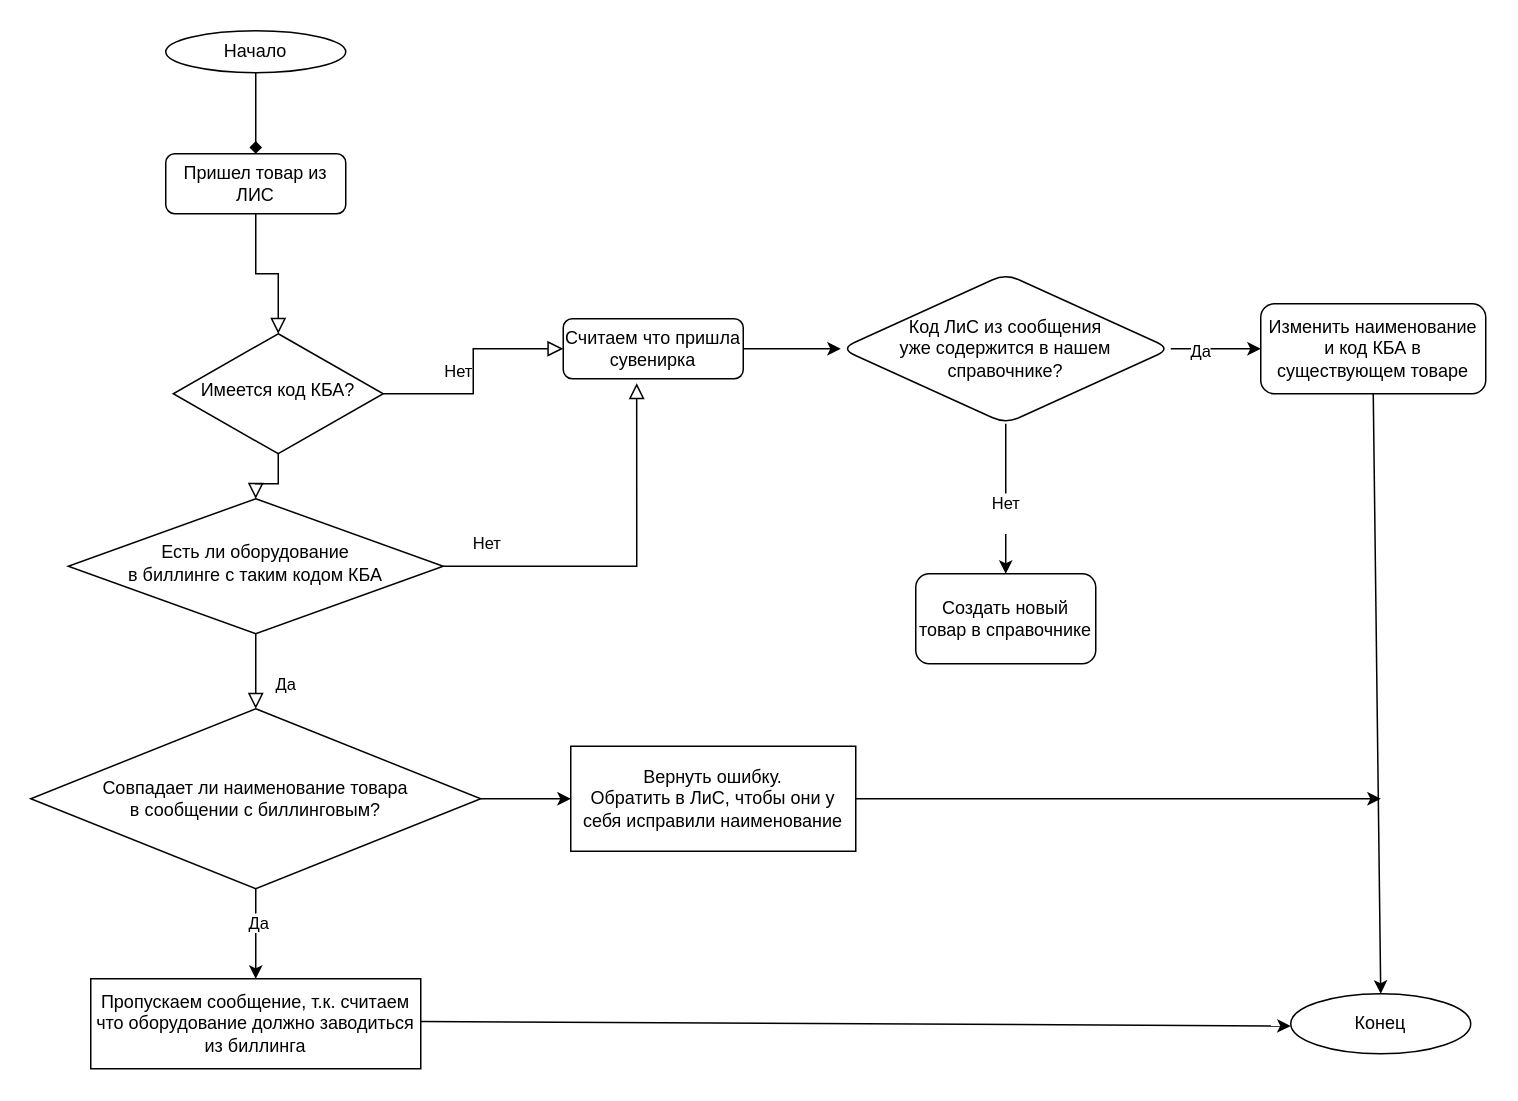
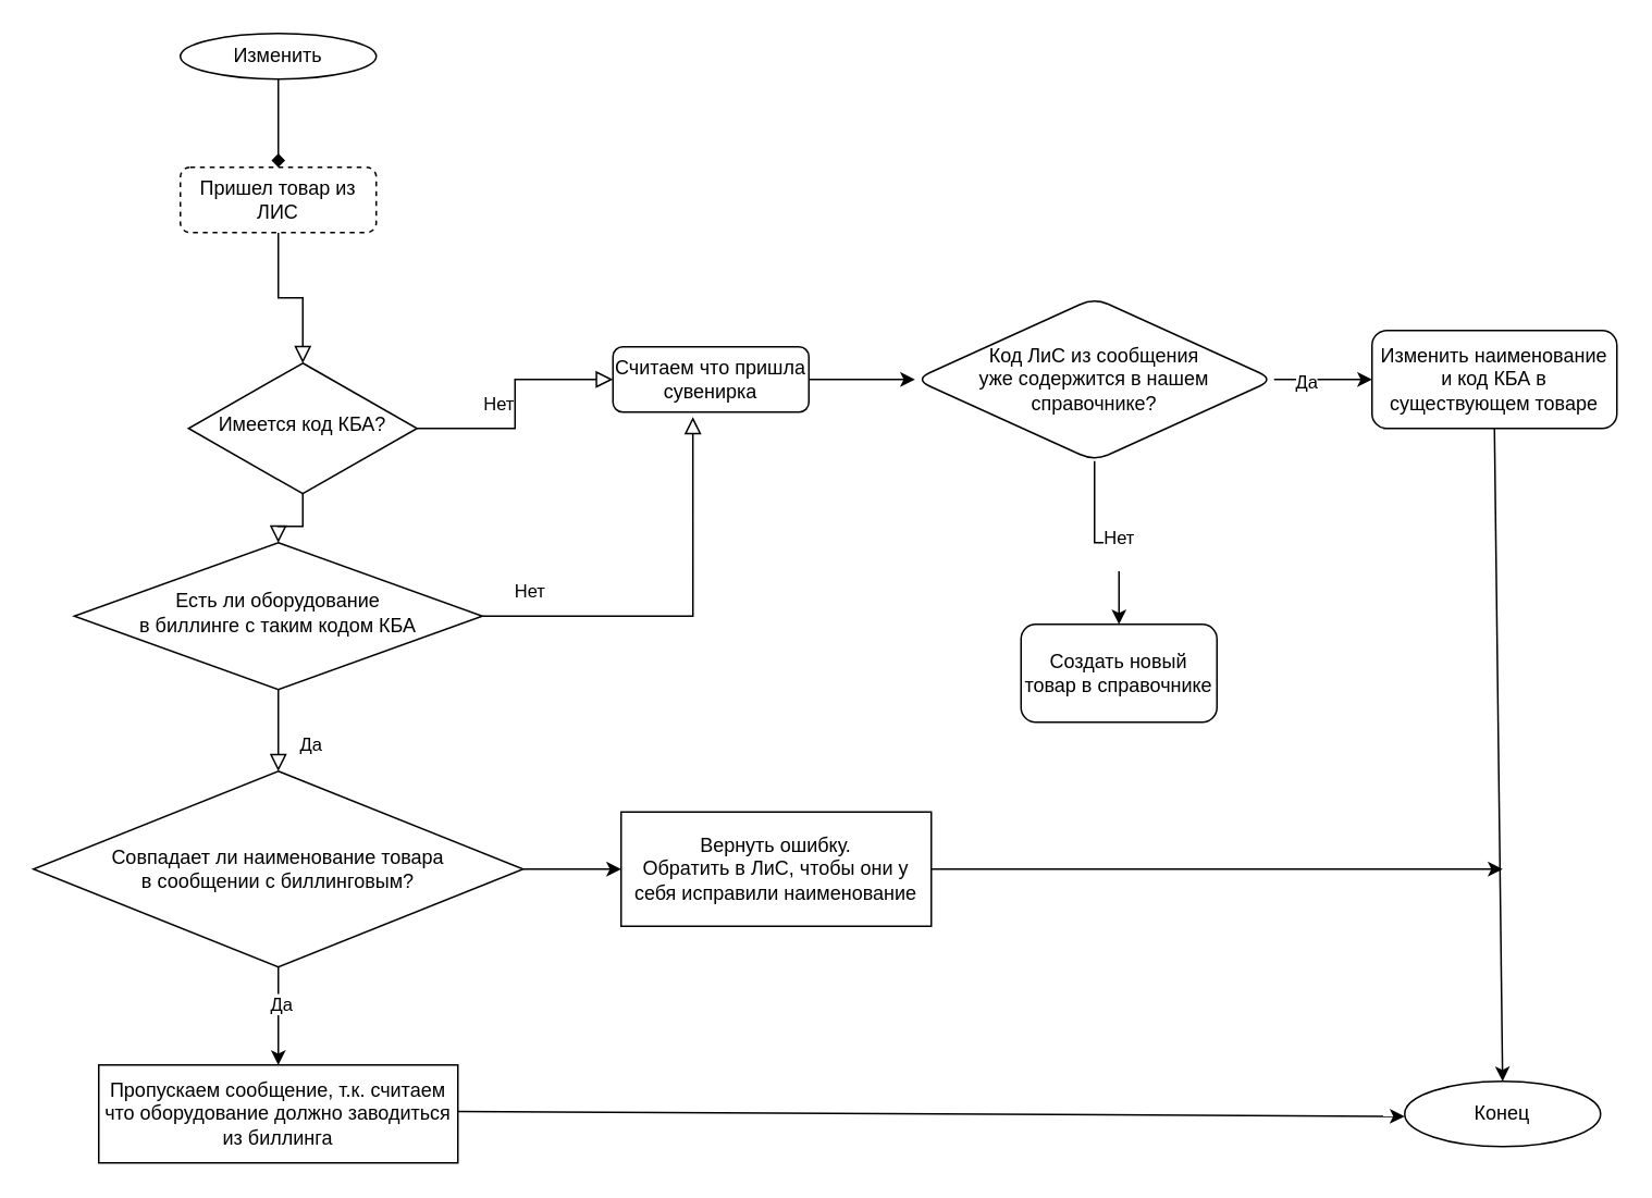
  <mxCell id="0" />
  <mxCell id="1" parent="0" />
  <mxCell id="2" value="" style="rounded=0;html=1;jettySize=auto;orthogonalLoop=1;fontSize=11;endArrow=block;endFill=0;endSize=8;strokeWidth=1;shadow=0;labelBackgroundColor=none;edgeStyle=orthogonalEdgeStyle;" parent="1" source="3" target="6" edge="1"><mxGeometry relative="1" as="geometry" /></mxCell>
- <mxCell id="3" value="Пришел товар из ЛИС" style="rounded=1;whiteSpace=wrap;html=1;fontSize=12;glass=0;strokeWidth=1;shadow=0;" parent="1" vertex="1"><mxGeometry x="110" y="102" width="120" height="40" as="geometry" /></mxCell>
+ <mxCell id="3" value="Пришел товар из ЛИС" style="rounded=1;whiteSpace=wrap;html=1;fontSize=12;glass=0;strokeWidth=1;shadow=0;dashed=1;" parent="1" vertex="1"><mxGeometry x="110" y="102" width="120" height="40" as="geometry" /></mxCell>
  <mxCell id="4" value="Да" style="rounded=0;html=1;jettySize=auto;orthogonalLoop=1;fontSize=11;endArrow=block;endFill=0;endSize=8;strokeWidth=1;shadow=0;labelBackgroundColor=none;edgeStyle=orthogonalEdgeStyle;" parent="1" source="6" target="11" edge="1"><mxGeometry y="20" relative="1" as="geometry"><mxPoint as="offset" /></mxGeometry></mxCell>
  <mxCell id="5" value="Нет" style="edgeStyle=orthogonalEdgeStyle;rounded=0;html=1;jettySize=auto;orthogonalLoop=1;fontSize=11;endArrow=block;endFill=0;endSize=8;strokeWidth=1;shadow=0;labelBackgroundColor=none;" parent="1" source="6" target="8" edge="1"><mxGeometry y="10" relative="1" as="geometry"><mxPoint as="offset" /></mxGeometry></mxCell>
  <mxCell id="6" value="Имеется код КБА?" style="rhombus;whiteSpace=wrap;html=1;shadow=0;fontFamily=Helvetica;fontSize=12;align=center;strokeWidth=1;spacing=6;spacingTop=-4;" parent="1" vertex="1"><mxGeometry x="115" y="222" width="140" height="80" as="geometry" /></mxCell>
  <mxCell id="7" value="" style="edgeStyle=orthogonalEdgeStyle;rounded=0;orthogonalLoop=1;jettySize=auto;html=1;" edge="1" parent="1" source="8" target="22"><mxGeometry relative="1" as="geometry" /></mxCell>
  <mxCell id="8" value="Считаем что пришла сувенирка" style="rounded=1;whiteSpace=wrap;html=1;fontSize=12;glass=0;strokeWidth=1;shadow=0;" parent="1" vertex="1"><mxGeometry x="375" y="212" width="120" height="40" as="geometry" /></mxCell>
  <mxCell id="9" value="Да" style="rounded=0;html=1;jettySize=auto;orthogonalLoop=1;fontSize=11;endArrow=block;endFill=0;endSize=8;strokeWidth=1;shadow=0;labelBackgroundColor=none;edgeStyle=orthogonalEdgeStyle;" parent="1" source="11" edge="1"><mxGeometry x="0.333" y="20" relative="1" as="geometry"><mxPoint as="offset" /><mxPoint x="170" y="472" as="targetPoint" /></mxGeometry></mxCell>
  <mxCell id="10" value="Нет" style="edgeStyle=orthogonalEdgeStyle;rounded=0;html=1;jettySize=auto;orthogonalLoop=1;fontSize=11;endArrow=block;endFill=0;endSize=8;strokeWidth=1;shadow=0;labelBackgroundColor=none;entryX=0.408;entryY=1.075;entryDx=0;entryDy=0;entryPerimeter=0;" parent="1" source="11" target="8" edge="1"><mxGeometry x="-0.768" y="15" relative="1" as="geometry"><mxPoint as="offset" /><mxPoint x="390" y="377" as="targetPoint" /></mxGeometry></mxCell>
  <mxCell id="11" value="Есть ли оборудование &lt;br&gt;в биллинге с таким кодом КБА" style="rhombus;whiteSpace=wrap;html=1;shadow=0;fontFamily=Helvetica;fontSize=12;align=center;strokeWidth=1;spacing=6;spacingTop=-4;" parent="1" vertex="1"><mxGeometry x="45" y="332" width="250" height="90" as="geometry" /></mxCell>
  <mxCell id="12" value="" style="edgeStyle=orthogonalEdgeStyle;rounded=0;orthogonalLoop=1;jettySize=auto;html=1;" edge="1" parent="1" source="15" target="16"><mxGeometry relative="1" as="geometry" /></mxCell>
  <mxCell id="13" value="Да" style="edgeLabel;html=1;align=center;verticalAlign=middle;resizable=0;points=[];" vertex="1" connectable="0" parent="12"><mxGeometry x="-0.255" y="1" relative="1" as="geometry"><mxPoint as="offset" /></mxGeometry></mxCell>
  <mxCell id="14" value="" style="edgeStyle=orthogonalEdgeStyle;rounded=0;orthogonalLoop=1;jettySize=auto;html=1;" edge="1" parent="1" source="15" target="17"><mxGeometry relative="1" as="geometry" /></mxCell>
  <mxCell id="15" value="Совпадает ли наименование товара &lt;br&gt;в сообщении с биллинговым?" style="rhombus;whiteSpace=wrap;html=1;" vertex="1" parent="1"><mxGeometry x="20" y="472" width="300" height="120" as="geometry" /></mxCell>
  <mxCell id="16" value="Пропускаем сообщение, т.к. считаем что оборудование должно заводиться из биллинга" style="whiteSpace=wrap;html=1;" vertex="1" parent="1"><mxGeometry x="60" y="652" width="220" height="60" as="geometry" /></mxCell>
  <mxCell id="17" value="Вернуть ошибку.&lt;br&gt;Обратить в ЛиС, чтобы они у себя исправили наименование" style="whiteSpace=wrap;html=1;" vertex="1" parent="1"><mxGeometry x="380" y="497" width="190" height="70" as="geometry" /></mxCell>
  <mxCell id="18" value="" style="edgeStyle=orthogonalEdgeStyle;rounded=0;orthogonalLoop=1;jettySize=auto;html=1;" edge="1" parent="1" source="22" target="23"><mxGeometry relative="1" as="geometry" /></mxCell>
  <mxCell id="19" value="Нет&lt;div&gt;&lt;br&gt;&lt;/div&gt;" style="edgeLabel;html=1;align=center;verticalAlign=middle;resizable=0;points=[];" vertex="1" connectable="0" parent="18"><mxGeometry x="0.18" y="-1" relative="1" as="geometry"><mxPoint as="offset" /></mxGeometry></mxCell>
  <mxCell id="20" value="" style="edgeStyle=orthogonalEdgeStyle;rounded=0;orthogonalLoop=1;jettySize=auto;html=1;" edge="1" parent="1" source="22" target="24"><mxGeometry relative="1" as="geometry" /></mxCell>
  <mxCell id="21" value="Да" style="edgeLabel;html=1;align=center;verticalAlign=middle;resizable=0;points=[];" vertex="1" connectable="0" parent="20"><mxGeometry x="-0.36" y="-1" relative="1" as="geometry"><mxPoint as="offset" /></mxGeometry></mxCell>
  <mxCell id="22" value="Код ЛиС из сообщения &lt;br&gt;уже содержится в нашем &lt;br&gt;справочнике?" style="rhombus;whiteSpace=wrap;html=1;rounded=1;glass=0;strokeWidth=1;shadow=0;" vertex="1" parent="1"><mxGeometry x="560" y="182" width="220" height="100" as="geometry" /></mxCell>
- <mxCell id="23" value="Создать новый товар в справочнике" style="whiteSpace=wrap;html=1;rounded=1;glass=0;strokeWidth=1;shadow=0;" vertex="1" parent="1"><mxGeometry x="610" y="382" width="120" height="60" as="geometry" /></mxCell>
+ <mxCell id="23" value="Создать новый товар в справочнике" style="whiteSpace=wrap;html=1;rounded=1;glass=0;strokeWidth=1;shadow=0;" vertex="1" parent="1"><mxGeometry x="625" y="382" width="120" height="60" as="geometry" /></mxCell>
  <mxCell id="24" value="Изменить наименование и код КБА в существующем товаре" style="whiteSpace=wrap;html=1;rounded=1;glass=0;strokeWidth=1;shadow=0;" vertex="1" parent="1"><mxGeometry x="840" y="202" width="150" height="60" as="geometry" /></mxCell>
  <mxCell id="25" value="Конец" style="ellipse;whiteSpace=wrap;html=1;" vertex="1" parent="1"><mxGeometry x="860" y="662" width="120" height="40" as="geometry" /></mxCell>
  <mxCell id="26" value="" style="endArrow=classic;html=1;rounded=0;entryX=0.083;entryY=0.825;entryDx=0;entryDy=0;entryPerimeter=0;" edge="1" parent="1"><mxGeometry width="50" height="50" relative="1" as="geometry"><mxPoint x="280" y="680.5" as="sourcePoint" /><mxPoint x="859.96" y="683.5" as="targetPoint" /></mxGeometry></mxCell>
  <mxCell id="27" value="" style="endArrow=classic;html=1;rounded=0;exitX=0.5;exitY=1;exitDx=0;exitDy=0;entryX=0.5;entryY=0;entryDx=0;entryDy=0;" edge="1" parent="1" source="24" target="25"><mxGeometry width="50" height="50" relative="1" as="geometry"><mxPoint x="830" y="512" as="sourcePoint" /><mxPoint x="880" y="462" as="targetPoint" /></mxGeometry></mxCell>
  <mxCell id="28" value="" style="endArrow=classic;html=1;rounded=0;" edge="1" parent="1"><mxGeometry width="50" height="50" relative="1" as="geometry"><mxPoint x="570" y="532" as="sourcePoint" /><mxPoint x="920" y="532" as="targetPoint" /></mxGeometry></mxCell>
- <mxCell id="29" value="Начало" style="ellipse;whiteSpace=wrap;html=1;" vertex="1" parent="1"><mxGeometry x="110" y="20" width="120" height="28" as="geometry" /></mxCell>
+ <mxCell id="29" value="Изменить" style="ellipse;whiteSpace=wrap;html=1;" vertex="1" parent="1"><mxGeometry x="110" y="20" width="120" height="28" as="geometry" /></mxCell>
  <mxCell id="30" value="" style="endArrow=diamond;html=1;rounded=0;exitX=0.5;exitY=1;exitDx=0;exitDy=0;entryX=0.5;entryY=0;entryDx=0;entryDy=0;" edge="1" parent="1" source="29" target="3"><mxGeometry width="50" height="50" relative="1" as="geometry"><mxPoint x="370" y="89" as="sourcePoint" /><mxPoint x="360" y="29" as="targetPoint" /></mxGeometry></mxCell>
